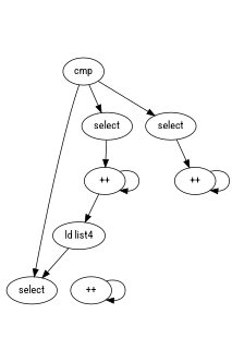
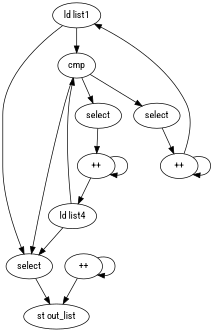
  digraph {
    fontname="Roboto Condensed"
    node [fontname="Roboto Condensed"]
    edge [fontname="Roboto Condensed"]
+   n1 [label="ld list1"]
    n2 [label=cmp]
    n3 [label=select]
    n4 [label=select]
    n5 [label=select]
+   n6 [label="st out_list"]
    n7 [label="ld list4"]
    n8 [label="++"]
    n9 [label="++"]
    n10 [label="++"]
+   n1 -> n2
+   n1 -> n3
    n2 -> n3
    n2 -> n4
    n2 -> n5
+   n3 -> n6
    n4 -> n8
    n5 -> n9
+   n7 -> n2
    n7 -> n3
+   n8 -> n1
    n8 -> n8
    n9 -> n7
    n9 -> n9
+   n10 -> n6
    n10 -> n10
  }
